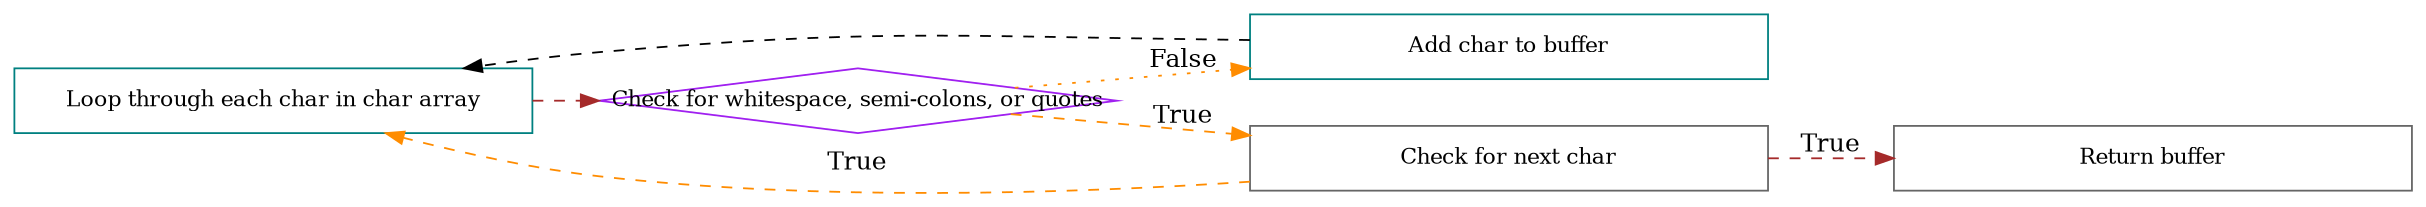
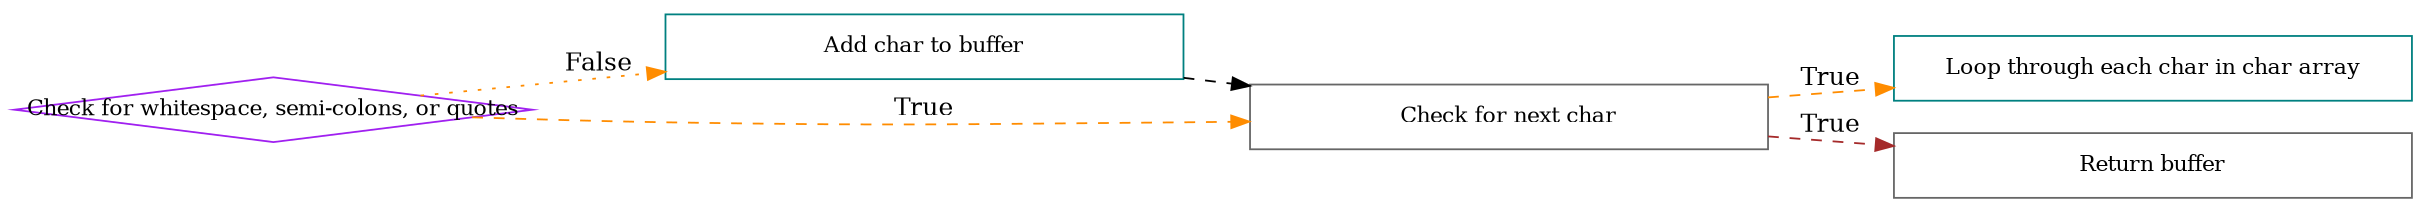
  digraph {
    rankdir=LR
    node [color=teal fixedsize=true fontsize=12 shape=rectangle]
    edge [color=darkorange style=dashed]
    n1 [height=0.5 label="Loop through each char in char array" width=4.0]
    n2 [color=purple height=0.5 label="Check for whitespace, semi-colons, or quotes" shape=diamond width=4.0]
    n3 [height=0.5 label="Add char to buffer" width=4.0]
    n4 [color=gray40 height=0.5 label="Check for next char" width=4.0]
    n5 [color=gray40 height=0.5 label="Return buffer" width=4.0]
-   n1 -> n2 [color=brown]
    n2 -> n3 [label=False style=dotted]
    n2 -> n4 [label=True]
-   n3 -> n1 [color=black]
+   n3 -> n4 [color=black]
    n4 -> n1 [label=True]
    n4 -> n5 [color=brown label=True]
  }
